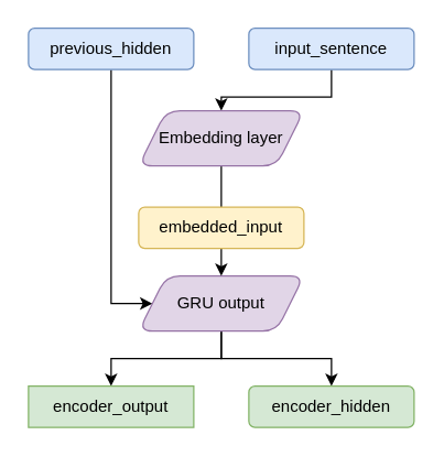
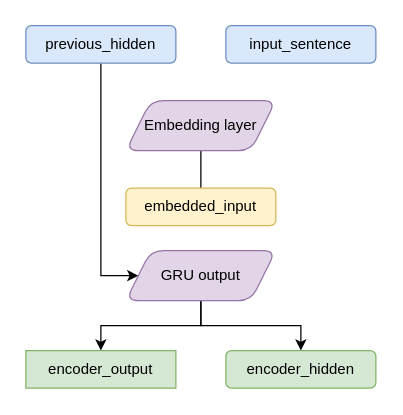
  <mxCell id="0" />
  <mxCell id="1" parent="0" />
  <mxCell id="2" style="edgeStyle=orthogonalEdgeStyle;rounded=0;orthogonalLoop=1;jettySize=auto;html=1;exitX=0.5;exitY=1;exitDx=0;exitDy=0;entryX=0;entryY=0.5;entryDx=0;entryDy=0;" edge="1" parent="1" source="3" target="10"><mxGeometry relative="1" as="geometry"><Array as="points"><mxPoint x="80" y="220" /></Array></mxGeometry></mxCell>
  <mxCell id="3" value="previous_hidden" style="rounded=1;whiteSpace=wrap;html=1;fillColor=#dae8fc;strokeColor=#6c8ebf;" vertex="1" parent="1"><mxGeometry x="20" y="20" width="120" height="30" as="geometry" /></mxCell>
- <mxCell id="4" style="edgeStyle=orthogonalEdgeStyle;rounded=0;orthogonalLoop=1;jettySize=auto;html=1;exitX=0.5;exitY=1;exitDx=0;exitDy=0;entryX=0.5;entryY=0;entryDx=0;entryDy=0;" edge="1" parent="1" source="5" target="7"><mxGeometry relative="1" as="geometry" /></mxCell>
  <mxCell id="5" value="input_sentence" style="rounded=1;whiteSpace=wrap;html=1;fillColor=#dae8fc;strokeColor=#6c8ebf;" vertex="1" parent="1"><mxGeometry x="180" y="20" width="120" height="30" as="geometry" /></mxCell>
  <mxCell id="6" style="edgeStyle=orthogonalEdgeStyle;rounded=0;orthogonalLoop=1;jettySize=auto;html=1;exitX=0.5;exitY=1;exitDx=0;exitDy=0;endArrow=none;" edge="1" parent="1" source="7" target="12"><mxGeometry relative="1" as="geometry" /></mxCell>
  <mxCell id="7" value="Embedding layer" style="shape=parallelogram;perimeter=parallelogramPerimeter;whiteSpace=wrap;html=1;fixedSize=1;rounded=1;glass=0;fillColor=#e1d5e7;strokeColor=#9673a6;" vertex="1" parent="1"><mxGeometry x="100" y="80" width="120" height="40" as="geometry" /></mxCell>
  <mxCell id="8" style="edgeStyle=orthogonalEdgeStyle;rounded=0;orthogonalLoop=1;jettySize=auto;html=1;exitX=0.5;exitY=1;exitDx=0;exitDy=0;" edge="1" parent="1" source="10" target="13"><mxGeometry relative="1" as="geometry" /></mxCell>
  <mxCell id="9" style="edgeStyle=orthogonalEdgeStyle;rounded=0;orthogonalLoop=1;jettySize=auto;html=1;entryX=0.5;entryY=0;entryDx=0;entryDy=0;" edge="1" parent="1" source="10" target="14"><mxGeometry relative="1" as="geometry" /></mxCell>
  <mxCell id="10" value="GRU output" style="shape=parallelogram;perimeter=parallelogramPerimeter;whiteSpace=wrap;html=1;fixedSize=1;rounded=1;glass=0;fillColor=#e1d5e7;strokeColor=#9673a6;" vertex="1" parent="1"><mxGeometry x="100" y="200" width="120" height="40" as="geometry" /></mxCell>
- <mxCell id="11" style="edgeStyle=orthogonalEdgeStyle;rounded=0;orthogonalLoop=1;jettySize=auto;html=1;exitX=0.5;exitY=1;exitDx=0;exitDy=0;entryX=0.5;entryY=0;entryDx=0;entryDy=0;" edge="1" parent="1" source="12" target="10"><mxGeometry relative="1" as="geometry" /></mxCell>
  <mxCell id="12" value="embedded_input" style="rounded=1;whiteSpace=wrap;html=1;fillColor=#fff2cc;strokeColor=#d6b656;" vertex="1" parent="1"><mxGeometry x="100" y="150" width="120" height="30" as="geometry" /></mxCell>
  <mxCell id="13" value="encoder_output" style="whiteSpace=wrap;html=1;fillColor=#d5e8d4;strokeColor=#82b366;rounded=0;" vertex="1" parent="1"><mxGeometry x="20" y="280" width="120" height="30" as="geometry" /></mxCell>
  <mxCell id="14" value="encoder_hidden" style="rounded=1;whiteSpace=wrap;html=1;fillColor=#d5e8d4;strokeColor=#82b366;" vertex="1" parent="1"><mxGeometry x="180" y="280" width="120" height="30" as="geometry" /></mxCell>
